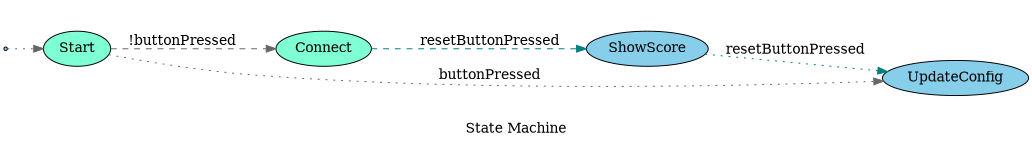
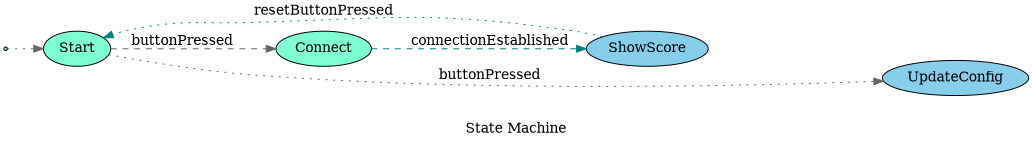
  digraph {
    label="State Machine"
    rankdir=LR
    node [fillcolor=skyblue shape=ellipse style=filled]
    edge [color=gray40 style=dotted]
    in [shape=point]
    Start [fillcolor=aquamarine]
    Connect [fillcolor=aquamarine]
    UpdateConfig
    ShowScore
    in -> Start
-   Start -> Connect [label="!buttonPressed" style=dashed]
+   Start -> Connect [label=buttonPressed style=dashed]
    Start -> UpdateConfig [label=buttonPressed]
-   Connect -> ShowScore [color=teal label=resetButtonPressed style=dashed]
-   ShowScore -> UpdateConfig [color=teal label=resetButtonPressed]
+   Connect -> ShowScore [color=teal label=connectionEstablished style=dashed]
+   ShowScore -> Start [color=teal label=resetButtonPressed]
  }
